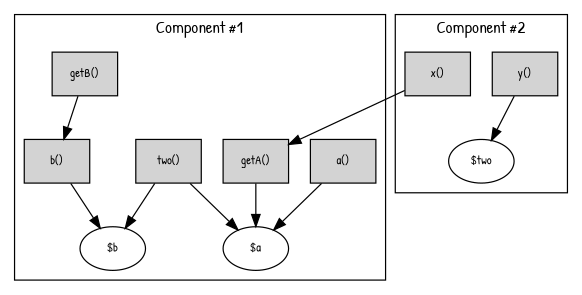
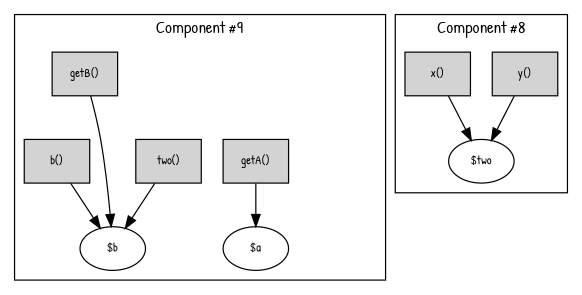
  digraph {
    fontname="Patrick Hand"
    node [fontname="Patrick Hand" fontsize=10 fillcolor=lightgrey shape=box style=filled]
    edge [fontname="Patrick Hand" fontsize=10]
    "$a" [fillcolor="" shape="" style=""]
-   "a()"
    "getA()"
    "$b" [fillcolor="" shape="" style=""]
    "b()"
    "getB()"
    n7 [label="two()"]
    "$two" [fillcolor="" shape="" style=""]
    "x()"
    "y()"
    subgraph cluster_1 {
-     label="Component #1"
+     label="Component #9"
      "$a"
-     "a()"
      "getA()"
      "$b"
      "b()"
      "getB()"
      n7
    }
    subgraph cluster_2 {
-     label="Component #2"
+     label="Component #8"
      "$two"
      "x()"
      "y()"
    }
-   "a()" -> "$a"
    "getA()" -> "$a"
    "b()" -> "$b"
-   "getB()" -> "b()"
-   n7 -> "$a"
+   "getB()" -> "$b"
    n7 -> "$b"
-   "x()" -> "getA()"
+   "x()" -> "$two"
    "y()" -> "$two"
  }
